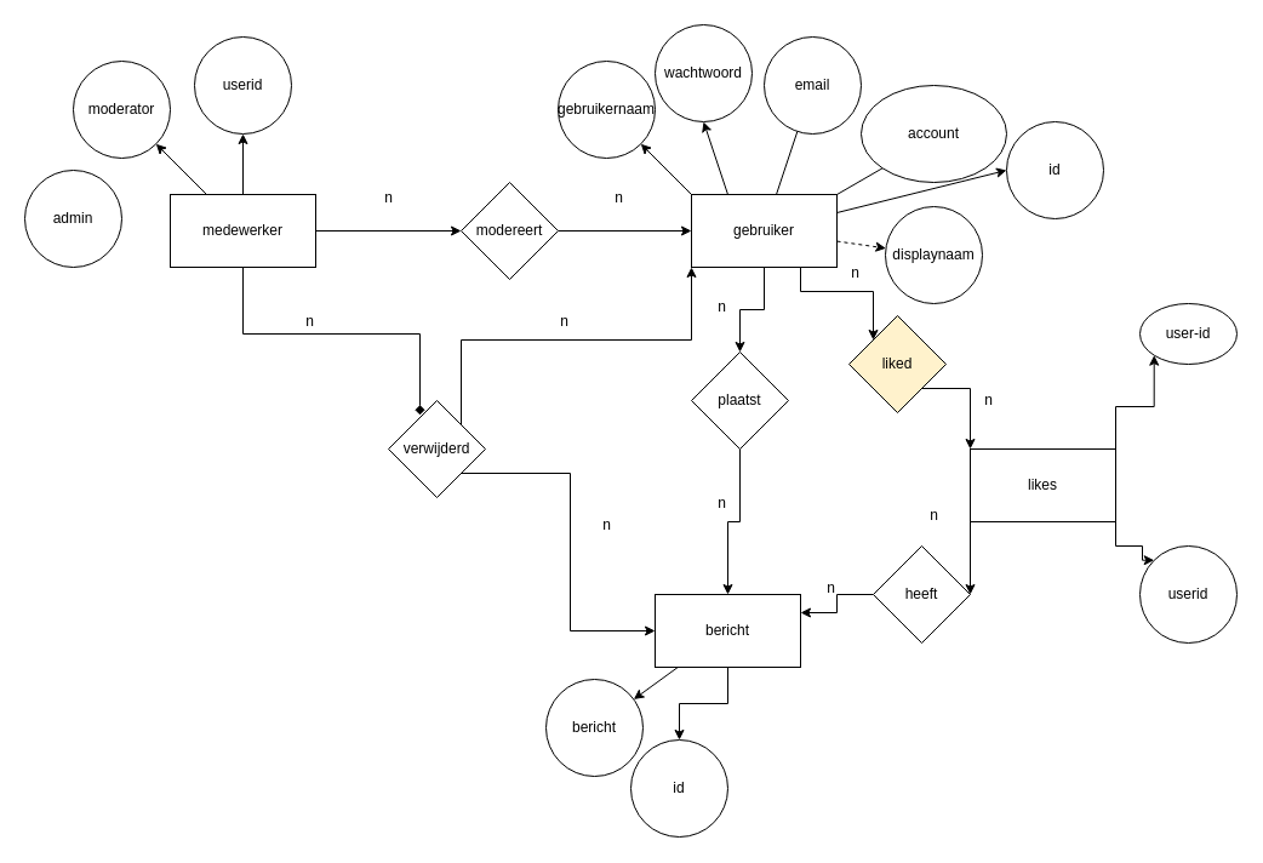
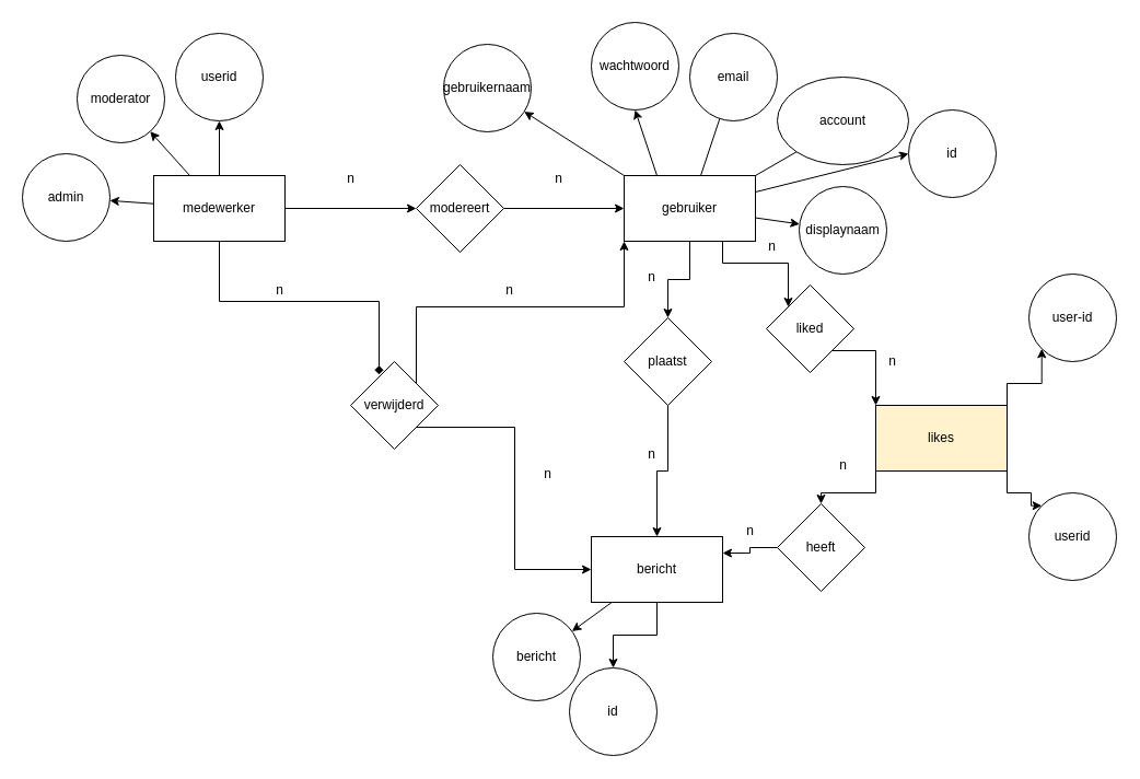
  <mxCell id="0" />
  <mxCell id="1" parent="0" />
  <mxCell id="2" style="rounded=0;orthogonalLoop=1;jettySize=auto;html=1;exitX=1;exitY=0.5;exitDx=0;exitDy=0;entryX=0;entryY=0.5;entryDx=0;entryDy=0;endArrow=classic;endFill=1;" parent="1" source="6" target="19" edge="1"><mxGeometry relative="1" as="geometry" /></mxCell>
  <mxCell id="3" value="" style="edgeStyle=orthogonalEdgeStyle;rounded=0;orthogonalLoop=1;jettySize=auto;html=1;" parent="1" source="6" target="41" edge="1"><mxGeometry relative="1" as="geometry" /></mxCell>
  <mxCell id="4" value="" style="rounded=0;orthogonalLoop=1;jettySize=auto;html=1;" parent="1" source="6" target="42" edge="1"><mxGeometry relative="1" as="geometry" /></mxCell>
+ <mxCell id="5" value="" style="rounded=0;orthogonalLoop=1;jettySize=auto;html=1;" parent="1" source="6" target="43" edge="1"><mxGeometry relative="1" as="geometry" /></mxCell>
  <mxCell id="6" value="medewerker" style="rounded=0;whiteSpace=wrap;html=1;" parent="1" vertex="1"><mxGeometry x="140" y="160" width="120" height="60" as="geometry" /></mxCell>
  <mxCell id="7" style="rounded=0;orthogonalLoop=1;jettySize=auto;html=1;exitX=1;exitY=0;exitDx=0;exitDy=0;entryX=0;entryY=1;entryDx=0;entryDy=0;endArrow=none;endFill=0;" parent="1" source="15" target="20" edge="1"><mxGeometry relative="1" as="geometry" /></mxCell>
  <mxCell id="8" style="edgeStyle=orthogonalEdgeStyle;rounded=0;orthogonalLoop=1;jettySize=auto;html=1;exitX=0.5;exitY=1;exitDx=0;exitDy=0;entryX=0.5;entryY=0;entryDx=0;entryDy=0;endArrow=classic;endFill=1;" parent="1" source="15" target="17" edge="1"><mxGeometry relative="1" as="geometry" /></mxCell>
  <mxCell id="9" value="" style="rounded=0;orthogonalLoop=1;jettySize=auto;html=1;endArrow=none;" parent="1" source="15" target="36" edge="1"><mxGeometry relative="1" as="geometry" /></mxCell>
  <mxCell id="10" style="rounded=0;orthogonalLoop=1;jettySize=auto;html=1;exitX=0.25;exitY=0;exitDx=0;exitDy=0;entryX=0.5;entryY=1;entryDx=0;entryDy=0;" parent="1" source="15" target="37" edge="1"><mxGeometry relative="1" as="geometry" /></mxCell>
  <mxCell id="11" style="rounded=0;orthogonalLoop=1;jettySize=auto;html=1;exitX=0;exitY=0;exitDx=0;exitDy=0;" parent="1" source="15" target="38" edge="1"><mxGeometry relative="1" as="geometry" /></mxCell>
- <mxCell id="12" value="" style="rounded=0;orthogonalLoop=1;jettySize=auto;html=1;dashed=1;" parent="1" source="15" target="39" edge="1"><mxGeometry relative="1" as="geometry" /></mxCell>
+ <mxCell id="12" value="" style="rounded=0;orthogonalLoop=1;jettySize=auto;html=1;" parent="1" source="15" target="39" edge="1"><mxGeometry relative="1" as="geometry" /></mxCell>
  <mxCell id="13" style="rounded=0;orthogonalLoop=1;jettySize=auto;html=1;exitX=1;exitY=0.25;exitDx=0;exitDy=0;entryX=0;entryY=0.5;entryDx=0;entryDy=0;" parent="1" source="15" target="40" edge="1"><mxGeometry relative="1" as="geometry" /></mxCell>
  <mxCell id="14" style="edgeStyle=orthogonalEdgeStyle;rounded=0;orthogonalLoop=1;jettySize=auto;html=1;exitX=0.75;exitY=1;exitDx=0;exitDy=0;entryX=0;entryY=0;entryDx=0;entryDy=0;" edge="1" parent="1" source="15" target="52"><mxGeometry relative="1" as="geometry" /></mxCell>
  <mxCell id="15" value="gebruiker" style="rounded=0;whiteSpace=wrap;html=1;" parent="1" vertex="1"><mxGeometry x="570" y="160" width="120" height="60" as="geometry" /></mxCell>
  <mxCell id="16" style="edgeStyle=orthogonalEdgeStyle;rounded=0;orthogonalLoop=1;jettySize=auto;html=1;exitX=0.5;exitY=1;exitDx=0;exitDy=0;entryX=0.5;entryY=0;entryDx=0;entryDy=0;endArrow=classic;endFill=1;" parent="1" source="17" target="25" edge="1"><mxGeometry relative="1" as="geometry" /></mxCell>
  <mxCell id="17" value="plaatst" style="rhombus;whiteSpace=wrap;html=1;" parent="1" vertex="1"><mxGeometry x="570" y="290" width="80" height="80" as="geometry" /></mxCell>
  <mxCell id="18" style="rounded=0;orthogonalLoop=1;jettySize=auto;html=1;exitX=1;exitY=0.5;exitDx=0;exitDy=0;entryX=0;entryY=0.5;entryDx=0;entryDy=0;endArrow=classic;endFill=1;" parent="1" source="19" target="15" edge="1"><mxGeometry relative="1" as="geometry" /></mxCell>
  <mxCell id="19" value="modereert" style="rhombus;whiteSpace=wrap;html=1;" parent="1" vertex="1"><mxGeometry x="380" y="150" width="80" height="80" as="geometry" /></mxCell>
  <mxCell id="20" value="account" style="ellipse;whiteSpace=wrap;html=1;" parent="1" vertex="1"><mxGeometry x="710" y="70" width="120" height="80" as="geometry" /></mxCell>
  <mxCell id="21" value="n" style="text;html=1;align=center;verticalAlign=middle;resizable=0;points=[];autosize=1;strokeColor=none;fillColor=none;" parent="1" vertex="1"><mxGeometry x="305" y="148" width="30" height="30" as="geometry" /></mxCell>
  <mxCell id="22" value="n" style="text;html=1;align=center;verticalAlign=middle;resizable=0;points=[];autosize=1;strokeColor=none;fillColor=none;" parent="1" vertex="1"><mxGeometry x="495" y="148" width="30" height="30" as="geometry" /></mxCell>
  <mxCell id="23" value="" style="rounded=0;orthogonalLoop=1;jettySize=auto;html=1;" parent="1" source="25" target="34" edge="1"><mxGeometry relative="1" as="geometry" /></mxCell>
  <mxCell id="24" value="" style="edgeStyle=orthogonalEdgeStyle;rounded=0;orthogonalLoop=1;jettySize=auto;html=1;" parent="1" source="25" target="35" edge="1"><mxGeometry relative="1" as="geometry" /></mxCell>
  <mxCell id="25" value="bericht" style="rounded=0;whiteSpace=wrap;html=1;" parent="1" vertex="1"><mxGeometry x="540" y="490" width="120" height="60" as="geometry" /></mxCell>
  <mxCell id="26" value="n" style="text;html=1;align=center;verticalAlign=middle;resizable=0;points=[];autosize=1;strokeColor=none;fillColor=none;" parent="1" vertex="1"><mxGeometry x="580" y="238" width="30" height="30" as="geometry" /></mxCell>
  <mxCell id="27" value="n" style="text;html=1;align=center;verticalAlign=middle;resizable=0;points=[];autosize=1;strokeColor=none;fillColor=none;" parent="1" vertex="1"><mxGeometry x="580" y="400" width="30" height="30" as="geometry" /></mxCell>
  <mxCell id="28" style="edgeStyle=orthogonalEdgeStyle;rounded=0;orthogonalLoop=1;jettySize=auto;html=1;exitX=1;exitY=1;exitDx=0;exitDy=0;entryX=0;entryY=0.5;entryDx=0;entryDy=0;" parent="1" source="30" target="25" edge="1"><mxGeometry relative="1" as="geometry" /></mxCell>
  <mxCell id="29" style="edgeStyle=orthogonalEdgeStyle;rounded=0;orthogonalLoop=1;jettySize=auto;html=1;exitX=1;exitY=0;exitDx=0;exitDy=0;entryX=0;entryY=1;entryDx=0;entryDy=0;" edge="1" parent="1" source="30" target="15"><mxGeometry relative="1" as="geometry"><Array as="points"><mxPoint x="380" y="280" /><mxPoint x="570" y="280" /></Array></mxGeometry></mxCell>
  <mxCell id="30" value="verwijderd" style="rhombus;whiteSpace=wrap;html=1;" parent="1" vertex="1"><mxGeometry x="320" y="330" width="80" height="80" as="geometry" /></mxCell>
  <mxCell id="31" style="edgeStyle=orthogonalEdgeStyle;rounded=0;orthogonalLoop=1;jettySize=auto;html=1;exitX=0.5;exitY=1;exitDx=0;exitDy=0;entryX=0.325;entryY=0.15;entryDx=0;entryDy=0;entryPerimeter=0;endArrow=diamond;" parent="1" source="6" target="30" edge="1"><mxGeometry relative="1" as="geometry" /></mxCell>
  <mxCell id="32" value="n" style="text;html=1;align=center;verticalAlign=middle;resizable=0;points=[];autosize=1;strokeColor=none;fillColor=none;" parent="1" vertex="1"><mxGeometry x="240" y="250" width="30" height="30" as="geometry" /></mxCell>
  <mxCell id="33" value="n" style="text;html=1;align=center;verticalAlign=middle;resizable=0;points=[];autosize=1;strokeColor=none;fillColor=none;" parent="1" vertex="1"><mxGeometry x="485" y="418" width="30" height="30" as="geometry" /></mxCell>
  <mxCell id="34" value="bericht" style="ellipse;whiteSpace=wrap;html=1;rounded=0;" parent="1" vertex="1"><mxGeometry x="450" y="560" width="80" height="80" as="geometry" /></mxCell>
  <mxCell id="35" value="id" style="ellipse;whiteSpace=wrap;html=1;rounded=0;" parent="1" vertex="1"><mxGeometry x="520" y="610" width="80" height="80" as="geometry" /></mxCell>
  <mxCell id="36" value="email" style="ellipse;whiteSpace=wrap;html=1;rounded=0;" parent="1" vertex="1"><mxGeometry x="630" y="30" width="80" height="80" as="geometry" /></mxCell>
  <mxCell id="37" value="wachtwoord" style="ellipse;whiteSpace=wrap;html=1;rounded=0;" parent="1" vertex="1"><mxGeometry x="540" y="20" width="80" height="80" as="geometry" /></mxCell>
- <mxCell id="38" value="gebruikernaam" style="ellipse;whiteSpace=wrap;html=1;rounded=0;" parent="1" vertex="1"><mxGeometry x="460" y="50" width="80" height="80" as="geometry" /></mxCell>
+ <mxCell id="38" value="gebruikernaam" style="ellipse;whiteSpace=wrap;html=1;rounded=0;" parent="1" vertex="1"><mxGeometry x="405" y="40" width="80" height="80" as="geometry" /></mxCell>
  <mxCell id="39" value="displaynaam" style="ellipse;whiteSpace=wrap;html=1;rounded=0;" parent="1" vertex="1"><mxGeometry x="730" y="170" width="80" height="80" as="geometry" /></mxCell>
  <mxCell id="40" value="id" style="ellipse;whiteSpace=wrap;html=1;aspect=fixed;" parent="1" vertex="1"><mxGeometry x="830" y="100" width="80" height="80" as="geometry" /></mxCell>
  <mxCell id="41" value="userid" style="ellipse;whiteSpace=wrap;html=1;rounded=0;" parent="1" vertex="1"><mxGeometry x="160" y="30" width="80" height="80" as="geometry" /></mxCell>
- <mxCell id="42" value="moderator" style="ellipse;whiteSpace=wrap;html=1;rounded=0;" parent="1" vertex="1"><mxGeometry x="60" y="50" width="80" height="80" as="geometry" /></mxCell>
+ <mxCell id="42" value="moderator" style="ellipse;whiteSpace=wrap;html=1;rounded=0;" parent="1" vertex="1"><mxGeometry x="70" y="50" width="80" height="80" as="geometry" /></mxCell>
  <mxCell id="43" value="admin" style="ellipse;whiteSpace=wrap;html=1;rounded=0;" parent="1" vertex="1"><mxGeometry x="20" y="140" width="80" height="80" as="geometry" /></mxCell>
  <mxCell id="44" value="n" style="text;html=1;align=center;verticalAlign=middle;resizable=0;points=[];autosize=1;strokeColor=none;fillColor=none;" vertex="1" parent="1"><mxGeometry x="450" y="250" width="30" height="30" as="geometry" /></mxCell>
  <mxCell id="45" style="edgeStyle=orthogonalEdgeStyle;rounded=0;orthogonalLoop=1;jettySize=auto;html=1;exitX=1;exitY=0;exitDx=0;exitDy=0;entryX=0;entryY=1;entryDx=0;entryDy=0;" edge="1" parent="1" source="48" target="49"><mxGeometry relative="1" as="geometry" /></mxCell>
  <mxCell id="46" style="edgeStyle=orthogonalEdgeStyle;rounded=0;orthogonalLoop=1;jettySize=auto;html=1;exitX=1;exitY=1;exitDx=0;exitDy=0;entryX=0;entryY=0;entryDx=0;entryDy=0;" edge="1" parent="1" source="48" target="50"><mxGeometry relative="1" as="geometry"><Array as="points"><mxPoint x="920" y="450" /><mxPoint x="942" y="450" /></Array></mxGeometry></mxCell>
  <mxCell id="47" style="edgeStyle=orthogonalEdgeStyle;rounded=0;orthogonalLoop=1;jettySize=auto;html=1;exitX=0;exitY=1;exitDx=0;exitDy=0;" edge="1" parent="1" source="48" target="54"><mxGeometry relative="1" as="geometry"><Array as="points"><mxPoint x="800" y="450" /><mxPoint x="750" y="450" /></Array></mxGeometry></mxCell>
- <mxCell id="48" value="likes" style="rounded=0;whiteSpace=wrap;html=1;" vertex="1" parent="1"><mxGeometry x="800" y="370" width="120" height="60" as="geometry" /></mxCell>
- <mxCell id="49" value="user-id" style="ellipse;whiteSpace=wrap;html=1;aspect=fixed;" vertex="1" parent="1"><mxGeometry x="940" y="250" width="80" height="50" as="geometry" /></mxCell>
+ <mxCell id="48" value="likes" style="rounded=0;whiteSpace=wrap;html=1;fillColor=#fff2cc;" vertex="1" parent="1"><mxGeometry x="800" y="370" width="120" height="60" as="geometry" /></mxCell>
+ <mxCell id="49" value="user-id" style="ellipse;whiteSpace=wrap;html=1;aspect=fixed;" vertex="1" parent="1"><mxGeometry x="940" y="250" width="80" height="80" as="geometry" /></mxCell>
  <mxCell id="50" value="userid" style="ellipse;whiteSpace=wrap;html=1;aspect=fixed;" vertex="1" parent="1"><mxGeometry x="940" y="450" width="80" height="80" as="geometry" /></mxCell>
  <mxCell id="51" style="edgeStyle=orthogonalEdgeStyle;rounded=0;orthogonalLoop=1;jettySize=auto;html=1;exitX=1;exitY=1;exitDx=0;exitDy=0;entryX=0;entryY=0;entryDx=0;entryDy=0;" edge="1" parent="1" source="52" target="48"><mxGeometry relative="1" as="geometry" /></mxCell>
- <mxCell id="52" value="liked" style="rhombus;whiteSpace=wrap;html=1;fillColor=#fff2cc;" vertex="1" parent="1"><mxGeometry x="700" y="260" width="80" height="80" as="geometry" /></mxCell>
+ <mxCell id="52" value="liked" style="rhombus;whiteSpace=wrap;html=1;" vertex="1" parent="1"><mxGeometry x="700" y="260" width="80" height="80" as="geometry" /></mxCell>
  <mxCell id="53" style="edgeStyle=orthogonalEdgeStyle;rounded=0;orthogonalLoop=1;jettySize=auto;html=1;exitX=0;exitY=0.5;exitDx=0;exitDy=0;entryX=1;entryY=0.25;entryDx=0;entryDy=0;" edge="1" parent="1" source="54" target="25"><mxGeometry relative="1" as="geometry" /></mxCell>
- <mxCell id="54" value="heeft" style="rhombus;whiteSpace=wrap;html=1;" vertex="1" parent="1"><mxGeometry x="720" y="450" width="80" height="80" as="geometry" /></mxCell>
+ <mxCell id="54" value="heeft" style="rhombus;whiteSpace=wrap;html=1;" vertex="1" parent="1"><mxGeometry x="710" y="460" width="80" height="80" as="geometry" /></mxCell>
  <mxCell id="55" value="n" style="text;html=1;align=center;verticalAlign=middle;resizable=0;points=[];autosize=1;strokeColor=none;fillColor=none;" vertex="1" parent="1"><mxGeometry x="690" y="210" width="30" height="30" as="geometry" /></mxCell>
  <mxCell id="56" value="n" style="text;html=1;align=center;verticalAlign=middle;resizable=0;points=[];autosize=1;strokeColor=none;fillColor=none;" vertex="1" parent="1"><mxGeometry x="800" y="315" width="30" height="30" as="geometry" /></mxCell>
  <mxCell id="57" value="n" style="text;html=1;align=center;verticalAlign=middle;resizable=0;points=[];autosize=1;strokeColor=none;fillColor=none;" vertex="1" parent="1"><mxGeometry x="755" y="410" width="30" height="30" as="geometry" /></mxCell>
  <mxCell id="58" value="n" style="text;html=1;align=center;verticalAlign=middle;resizable=0;points=[];autosize=1;strokeColor=none;fillColor=none;" vertex="1" parent="1"><mxGeometry x="670" y="470" width="30" height="30" as="geometry" /></mxCell>
